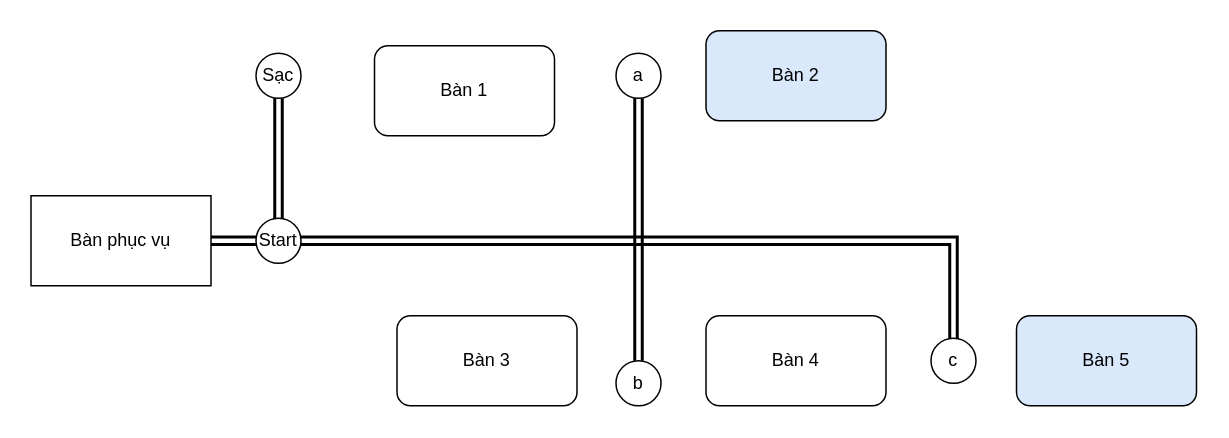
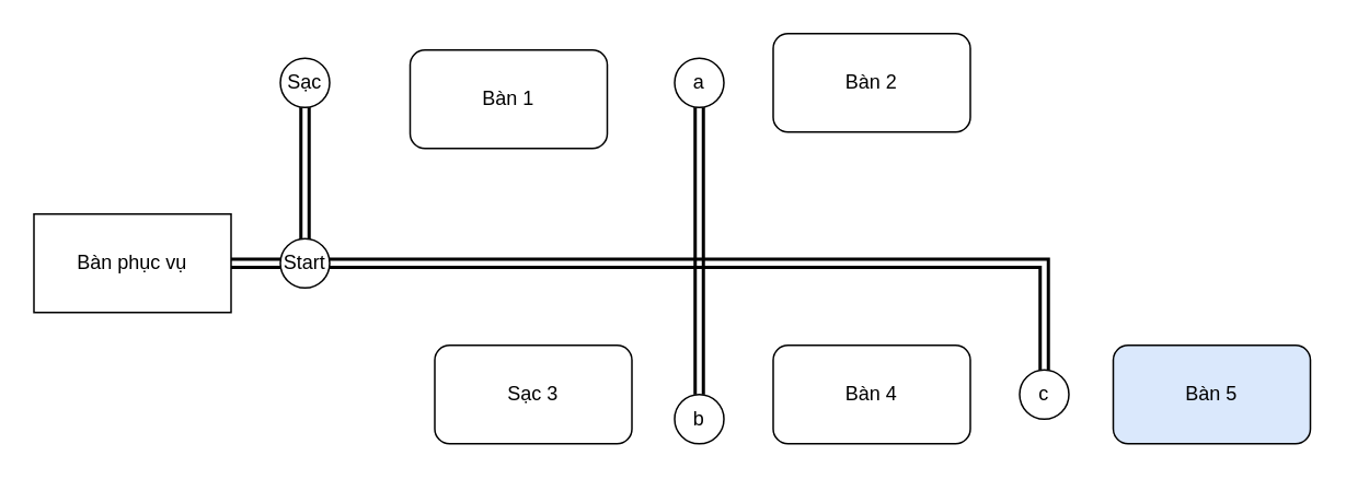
  <mxCell id="0" />
  <mxCell id="1" parent="0" />
  <mxCell id="2" style="edgeStyle=orthogonalEdgeStyle;rounded=0;orthogonalLoop=1;jettySize=auto;html=1;entryX=0.5;entryY=0;entryDx=0;entryDy=0;shape=link;strokeWidth=2;" edge="1" parent="1" source="16" target="11"><mxGeometry relative="1" as="geometry" /></mxCell>
  <mxCell id="3" value="Bàn phục vụ" style="rounded=0;whiteSpace=wrap;html=1;" vertex="1" parent="1"><mxGeometry y="130" width="120" height="60" as="geometry" x="20" /></mxCell>
  <mxCell id="4" value="Bàn 1" style="rounded=1;whiteSpace=wrap;html=1;" vertex="1" parent="1"><mxGeometry x="249" y="30" width="120" height="60" as="geometry" /></mxCell>
- <mxCell id="5" value="Bàn 2" style="rounded=1;whiteSpace=wrap;html=1;fillColor=#dae8fc;" vertex="1" parent="1"><mxGeometry x="470" y="20" width="120" height="60" as="geometry" /></mxCell>
- <mxCell id="6" value="Bàn 3" style="rounded=1;whiteSpace=wrap;html=1;" vertex="1" parent="1"><mxGeometry x="264" y="210" width="120" height="60" as="geometry" /></mxCell>
+ <mxCell id="5" value="Bàn 2" style="rounded=1;whiteSpace=wrap;html=1;" vertex="1" parent="1"><mxGeometry x="470" y="20" width="120" height="60" as="geometry" /></mxCell>
+ <mxCell id="6" value="Sạc 3" style="rounded=1;whiteSpace=wrap;html=1;" vertex="1" parent="1"><mxGeometry x="264" y="210" width="120" height="60" as="geometry" /></mxCell>
  <mxCell id="7" value="Bàn 4" style="rounded=1;whiteSpace=wrap;html=1;" vertex="1" parent="1"><mxGeometry x="470" y="210" width="120" height="60" as="geometry" /></mxCell>
  <mxCell id="8" style="edgeStyle=orthogonalEdgeStyle;rounded=0;orthogonalLoop=1;jettySize=auto;html=1;entryX=0.5;entryY=0;entryDx=0;entryDy=0;shape=link;strokeWidth=2;" edge="1" parent="1" source="9" target="10"><mxGeometry relative="1" as="geometry" /></mxCell>
  <mxCell id="9" value="a" style="ellipse;whiteSpace=wrap;html=1;aspect=fixed;" vertex="1" parent="1"><mxGeometry x="410" y="35" width="30" height="30" as="geometry" /></mxCell>
  <mxCell id="10" value="b" style="ellipse;whiteSpace=wrap;html=1;aspect=fixed;" vertex="1" parent="1"><mxGeometry x="410" y="240" width="30" height="30" as="geometry" /></mxCell>
  <mxCell id="11" value="c" style="ellipse;whiteSpace=wrap;html=1;aspect=fixed;" vertex="1" parent="1"><mxGeometry x="620" y="225" width="30" height="30" as="geometry" /></mxCell>
  <mxCell id="12" value="Bàn 5" style="rounded=1;whiteSpace=wrap;html=1;fillColor=#dae8fc;" vertex="1" parent="1"><mxGeometry x="677" y="210" width="120" height="60" as="geometry" /></mxCell>
  <mxCell id="13" style="edgeStyle=orthogonalEdgeStyle;rounded=0;orthogonalLoop=1;jettySize=auto;html=1;shape=link;strokeWidth=2;" edge="1" parent="1" source="14"><mxGeometry relative="1" as="geometry"><mxPoint x="185" y="160" as="targetPoint" /></mxGeometry></mxCell>
  <mxCell id="14" value="Sạc" style="ellipse;whiteSpace=wrap;html=1;aspect=fixed;" vertex="1" parent="1"><mxGeometry x="170" y="35" width="30" height="30" as="geometry" /></mxCell>
  <mxCell id="15" value="" style="edgeStyle=orthogonalEdgeStyle;rounded=0;orthogonalLoop=1;jettySize=auto;html=1;entryX=0.5;entryY=0;entryDx=0;entryDy=0;shape=link;strokeWidth=2;" edge="1" parent="1" source="3" target="16"><mxGeometry relative="1" as="geometry"><mxPoint x="140" y="160" as="sourcePoint" /><mxPoint x="635" y="225" as="targetPoint" /><Array as="points"><mxPoint x="185" y="160" /></Array></mxGeometry></mxCell>
  <mxCell id="16" value="Start" style="ellipse;whiteSpace=wrap;html=1;aspect=fixed;" vertex="1" parent="1"><mxGeometry x="170" y="145" width="30" height="30" as="geometry" /></mxCell>
